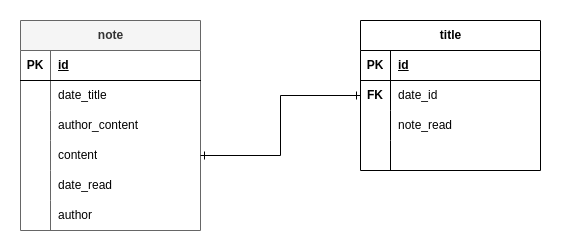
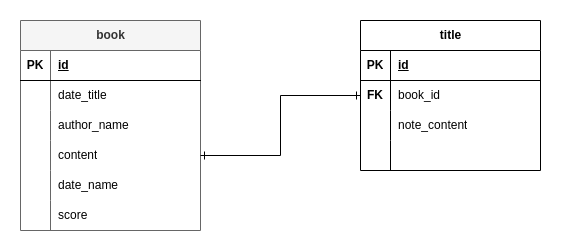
  <mxCell id="0" />
  <mxCell id="1" parent="0" />
- <mxCell id="2" value="note" style="shape=table;startSize=30;container=1;collapsible=1;childLayout=tableLayout;fixedRows=1;rowLines=0;fontStyle=1;align=center;resizeLast=1;html=1;fillColor=#f5f5f5;fontColor=#333333;strokeColor=#666666;" vertex="1" parent="1"><mxGeometry x="20" y="20" width="180" height="210" as="geometry" /></mxCell>
+ <mxCell id="2" value="book" style="shape=table;startSize=30;container=1;collapsible=1;childLayout=tableLayout;fixedRows=1;rowLines=0;fontStyle=1;align=center;resizeLast=1;html=1;fillColor=#f5f5f5;fontColor=#333333;strokeColor=#666666;" vertex="1" parent="1"><mxGeometry x="20" y="20" width="180" height="210" as="geometry" /></mxCell>
  <mxCell id="3" value="" style="shape=tableRow;horizontal=0;startSize=0;swimlaneHead=0;swimlaneBody=0;fillColor=none;collapsible=0;dropTarget=0;points=[[0,0.5],[1,0.5]];portConstraint=eastwest;top=0;left=0;right=0;bottom=1;" vertex="1" parent="2"><mxGeometry y="30" width="180" height="30" as="geometry" /></mxCell>
  <mxCell id="4" value="PK" style="shape=partialRectangle;connectable=0;fillColor=none;top=0;left=0;bottom=0;right=0;fontStyle=1;overflow=hidden;whiteSpace=wrap;html=1;" vertex="1" parent="3"><mxGeometry width="30" height="30" as="geometry"><mxRectangle width="30" height="30" as="alternateBounds" /></mxGeometry></mxCell>
  <mxCell id="5" value="id" style="shape=partialRectangle;connectable=0;fillColor=none;top=0;left=0;bottom=0;right=0;align=left;spacingLeft=6;fontStyle=5;overflow=hidden;whiteSpace=wrap;html=1;" vertex="1" parent="3"><mxGeometry x="30" width="150" height="30" as="geometry"><mxRectangle width="150" height="30" as="alternateBounds" /></mxGeometry></mxCell>
  <mxCell id="6" value="" style="shape=tableRow;horizontal=0;startSize=0;swimlaneHead=0;swimlaneBody=0;fillColor=none;collapsible=0;dropTarget=0;points=[[0,0.5],[1,0.5]];portConstraint=eastwest;top=0;left=0;right=0;bottom=0;" vertex="1" parent="2"><mxGeometry y="60" width="180" height="30" as="geometry" /></mxCell>
  <mxCell id="7" value="" style="shape=partialRectangle;connectable=0;fillColor=none;top=0;left=0;bottom=0;right=0;editable=1;overflow=hidden;whiteSpace=wrap;html=1;" vertex="1" parent="6"><mxGeometry width="30" height="30" as="geometry"><mxRectangle width="30" height="30" as="alternateBounds" /></mxGeometry></mxCell>
  <mxCell id="8" value="date_title" style="shape=partialRectangle;connectable=0;fillColor=none;top=0;left=0;bottom=0;right=0;align=left;spacingLeft=6;overflow=hidden;whiteSpace=wrap;html=1;" vertex="1" parent="6"><mxGeometry x="30" width="150" height="30" as="geometry"><mxRectangle width="150" height="30" as="alternateBounds" /></mxGeometry></mxCell>
  <mxCell id="9" value="" style="shape=tableRow;horizontal=0;startSize=0;swimlaneHead=0;swimlaneBody=0;fillColor=none;collapsible=0;dropTarget=0;points=[[0,0.5],[1,0.5]];portConstraint=eastwest;top=0;left=0;right=0;bottom=0;" vertex="1" parent="2"><mxGeometry y="90" width="180" height="30" as="geometry" /></mxCell>
  <mxCell id="10" value="" style="shape=partialRectangle;connectable=0;fillColor=none;top=0;left=0;bottom=0;right=0;editable=1;overflow=hidden;whiteSpace=wrap;html=1;" vertex="1" parent="9"><mxGeometry width="30" height="30" as="geometry"><mxRectangle width="30" height="30" as="alternateBounds" /></mxGeometry></mxCell>
- <mxCell id="11" value="author_content" style="shape=partialRectangle;connectable=0;fillColor=none;top=0;left=0;bottom=0;right=0;align=left;spacingLeft=6;overflow=hidden;whiteSpace=wrap;html=1;" vertex="1" parent="9"><mxGeometry x="30" width="150" height="30" as="geometry"><mxRectangle width="150" height="30" as="alternateBounds" /></mxGeometry></mxCell>
+ <mxCell id="11" value="author_name" style="shape=partialRectangle;connectable=0;fillColor=none;top=0;left=0;bottom=0;right=0;align=left;spacingLeft=6;overflow=hidden;whiteSpace=wrap;html=1;" vertex="1" parent="9"><mxGeometry x="30" width="150" height="30" as="geometry"><mxRectangle width="150" height="30" as="alternateBounds" /></mxGeometry></mxCell>
  <mxCell id="12" value="" style="shape=tableRow;horizontal=0;startSize=0;swimlaneHead=0;swimlaneBody=0;fillColor=none;collapsible=0;dropTarget=0;points=[[0,0.5],[1,0.5]];portConstraint=eastwest;top=0;left=0;right=0;bottom=0;" vertex="1" parent="2"><mxGeometry y="120" width="180" height="30" as="geometry" /></mxCell>
  <mxCell id="13" value="" style="shape=partialRectangle;connectable=0;fillColor=none;top=0;left=0;bottom=0;right=0;editable=1;overflow=hidden;whiteSpace=wrap;html=1;" vertex="1" parent="12"><mxGeometry width="30" height="30" as="geometry"><mxRectangle width="30" height="30" as="alternateBounds" /></mxGeometry></mxCell>
  <mxCell id="14" value="content" style="shape=partialRectangle;connectable=0;fillColor=none;top=0;left=0;bottom=0;right=0;align=left;spacingLeft=6;overflow=hidden;whiteSpace=wrap;html=1;" vertex="1" parent="12"><mxGeometry x="30" width="150" height="30" as="geometry"><mxRectangle width="150" height="30" as="alternateBounds" /></mxGeometry></mxCell>
  <mxCell id="15" value="" style="shape=tableRow;horizontal=0;startSize=0;swimlaneHead=0;swimlaneBody=0;fillColor=none;collapsible=0;dropTarget=0;points=[[0,0.5],[1,0.5]];portConstraint=eastwest;top=0;left=0;right=0;bottom=0;" vertex="1" parent="2"><mxGeometry y="150" width="180" height="30" as="geometry" /></mxCell>
  <mxCell id="16" value="" style="shape=partialRectangle;connectable=0;fillColor=none;top=0;left=0;bottom=0;right=0;editable=1;overflow=hidden;whiteSpace=wrap;html=1;" vertex="1" parent="15"><mxGeometry width="30" height="30" as="geometry"><mxRectangle width="30" height="30" as="alternateBounds" /></mxGeometry></mxCell>
- <mxCell id="17" value="date_read" style="shape=partialRectangle;connectable=0;fillColor=none;top=0;left=0;bottom=0;right=0;align=left;spacingLeft=6;overflow=hidden;whiteSpace=wrap;html=1;" vertex="1" parent="15"><mxGeometry x="30" width="150" height="30" as="geometry"><mxRectangle width="150" height="30" as="alternateBounds" /></mxGeometry></mxCell>
+ <mxCell id="17" value="date_name" style="shape=partialRectangle;connectable=0;fillColor=none;top=0;left=0;bottom=0;right=0;align=left;spacingLeft=6;overflow=hidden;whiteSpace=wrap;html=1;" vertex="1" parent="15"><mxGeometry x="30" width="150" height="30" as="geometry"><mxRectangle width="150" height="30" as="alternateBounds" /></mxGeometry></mxCell>
  <mxCell id="18" value="" style="shape=tableRow;horizontal=0;startSize=0;swimlaneHead=0;swimlaneBody=0;fillColor=none;collapsible=0;dropTarget=0;points=[[0,0.5],[1,0.5]];portConstraint=eastwest;top=0;left=0;right=0;bottom=0;" vertex="1" parent="2"><mxGeometry y="180" width="180" height="30" as="geometry" /></mxCell>
  <mxCell id="19" value="" style="shape=partialRectangle;connectable=0;fillColor=none;top=0;left=0;bottom=0;right=0;editable=1;overflow=hidden;whiteSpace=wrap;html=1;" vertex="1" parent="18"><mxGeometry width="30" height="30" as="geometry"><mxRectangle width="30" height="30" as="alternateBounds" /></mxGeometry></mxCell>
- <mxCell id="20" value="author" style="shape=partialRectangle;connectable=0;fillColor=none;top=0;left=0;bottom=0;right=0;align=left;spacingLeft=6;overflow=hidden;whiteSpace=wrap;html=1;" vertex="1" parent="18"><mxGeometry x="30" width="150" height="30" as="geometry"><mxRectangle width="150" height="30" as="alternateBounds" /></mxGeometry></mxCell>
+ <mxCell id="20" value="score" style="shape=partialRectangle;connectable=0;fillColor=none;top=0;left=0;bottom=0;right=0;align=left;spacingLeft=6;overflow=hidden;whiteSpace=wrap;html=1;" vertex="1" parent="18"><mxGeometry x="30" width="150" height="30" as="geometry"><mxRectangle width="150" height="30" as="alternateBounds" /></mxGeometry></mxCell>
  <mxCell id="21" value="title" style="shape=table;startSize=30;container=1;collapsible=1;childLayout=tableLayout;fixedRows=1;rowLines=0;fontStyle=1;align=center;resizeLast=1;html=1;" vertex="1" parent="1"><mxGeometry x="360" y="20" width="180" height="150" as="geometry" /></mxCell>
  <mxCell id="22" value="" style="shape=tableRow;horizontal=0;startSize=0;swimlaneHead=0;swimlaneBody=0;fillColor=none;collapsible=0;dropTarget=0;points=[[0,0.5],[1,0.5]];portConstraint=eastwest;top=0;left=0;right=0;bottom=1;" vertex="1" parent="21"><mxGeometry y="30" width="180" height="30" as="geometry" /></mxCell>
  <mxCell id="23" value="PK" style="shape=partialRectangle;connectable=0;fillColor=none;top=0;left=0;bottom=0;right=0;fontStyle=1;overflow=hidden;whiteSpace=wrap;html=1;" vertex="1" parent="22"><mxGeometry width="30" height="30" as="geometry"><mxRectangle width="30" height="30" as="alternateBounds" /></mxGeometry></mxCell>
  <mxCell id="24" value="id" style="shape=partialRectangle;connectable=0;fillColor=none;top=0;left=0;bottom=0;right=0;align=left;spacingLeft=6;fontStyle=5;overflow=hidden;whiteSpace=wrap;html=1;" vertex="1" parent="22"><mxGeometry x="30" width="150" height="30" as="geometry"><mxRectangle width="150" height="30" as="alternateBounds" /></mxGeometry></mxCell>
  <mxCell id="25" value="" style="shape=tableRow;horizontal=0;startSize=0;swimlaneHead=0;swimlaneBody=0;fillColor=none;collapsible=0;dropTarget=0;points=[[0,0.5],[1,0.5]];portConstraint=eastwest;top=0;left=0;right=0;bottom=0;" vertex="1" parent="21"><mxGeometry y="60" width="180" height="30" as="geometry" /></mxCell>
  <mxCell id="26" value="&lt;b&gt;FK&lt;/b&gt;" style="shape=partialRectangle;connectable=0;fillColor=none;top=0;left=0;bottom=0;right=0;editable=1;overflow=hidden;whiteSpace=wrap;html=1;" vertex="1" parent="25"><mxGeometry width="30" height="30" as="geometry"><mxRectangle width="30" height="30" as="alternateBounds" /></mxGeometry></mxCell>
- <mxCell id="27" value="date_id" style="shape=partialRectangle;connectable=0;fillColor=none;top=0;left=0;bottom=0;right=0;align=left;spacingLeft=6;overflow=hidden;whiteSpace=wrap;html=1;" vertex="1" parent="25"><mxGeometry x="30" width="150" height="30" as="geometry"><mxRectangle width="150" height="30" as="alternateBounds" /></mxGeometry></mxCell>
+ <mxCell id="27" value="book_id" style="shape=partialRectangle;connectable=0;fillColor=none;top=0;left=0;bottom=0;right=0;align=left;spacingLeft=6;overflow=hidden;whiteSpace=wrap;html=1;" vertex="1" parent="25"><mxGeometry x="30" width="150" height="30" as="geometry"><mxRectangle width="150" height="30" as="alternateBounds" /></mxGeometry></mxCell>
  <mxCell id="28" value="" style="shape=tableRow;horizontal=0;startSize=0;swimlaneHead=0;swimlaneBody=0;fillColor=none;collapsible=0;dropTarget=0;points=[[0,0.5],[1,0.5]];portConstraint=eastwest;top=0;left=0;right=0;bottom=0;" vertex="1" parent="21"><mxGeometry y="90" width="180" height="30" as="geometry" /></mxCell>
  <mxCell id="29" value="" style="shape=partialRectangle;connectable=0;fillColor=none;top=0;left=0;bottom=0;right=0;editable=1;overflow=hidden;whiteSpace=wrap;html=1;" vertex="1" parent="28"><mxGeometry width="30" height="30" as="geometry"><mxRectangle width="30" height="30" as="alternateBounds" /></mxGeometry></mxCell>
- <mxCell id="30" value="note_read" style="shape=partialRectangle;connectable=0;fillColor=none;top=0;left=0;bottom=0;right=0;align=left;spacingLeft=6;overflow=hidden;whiteSpace=wrap;html=1;" vertex="1" parent="28"><mxGeometry x="30" width="150" height="30" as="geometry"><mxRectangle width="150" height="30" as="alternateBounds" /></mxGeometry></mxCell>
+ <mxCell id="30" value="note_content" style="shape=partialRectangle;connectable=0;fillColor=none;top=0;left=0;bottom=0;right=0;align=left;spacingLeft=6;overflow=hidden;whiteSpace=wrap;html=1;" vertex="1" parent="28"><mxGeometry x="30" width="150" height="30" as="geometry"><mxRectangle width="150" height="30" as="alternateBounds" /></mxGeometry></mxCell>
  <mxCell id="31" value="" style="shape=tableRow;horizontal=0;startSize=0;swimlaneHead=0;swimlaneBody=0;fillColor=none;collapsible=0;dropTarget=0;points=[[0,0.5],[1,0.5]];portConstraint=eastwest;top=0;left=0;right=0;bottom=0;" vertex="1" parent="21"><mxGeometry y="120" width="180" height="30" as="geometry" /></mxCell>
  <mxCell id="32" value="" style="shape=partialRectangle;connectable=0;fillColor=none;top=0;left=0;bottom=0;right=0;editable=1;overflow=hidden;whiteSpace=wrap;html=1;" vertex="1" parent="31"><mxGeometry width="30" height="30" as="geometry"><mxRectangle width="30" height="30" as="alternateBounds" /></mxGeometry></mxCell>
  <mxCell id="33" value="" style="shape=partialRectangle;connectable=0;fillColor=none;top=0;left=0;bottom=0;right=0;align=left;spacingLeft=6;overflow=hidden;whiteSpace=wrap;html=1;" vertex="1" parent="31"><mxGeometry x="30" width="150" height="30" as="geometry"><mxRectangle width="150" height="30" as="alternateBounds" /></mxGeometry></mxCell>
  <mxCell id="34" style="edgeStyle=orthogonalEdgeStyle;rounded=0;orthogonalLoop=1;jettySize=auto;html=1;exitX=1;exitY=0.5;exitDx=0;exitDy=0;targetPerimeterSpacing=0;endArrow=ERone;endFill=0;startArrow=ERone;startFill=0;" edge="1" parent="1" source="12" target="25"><mxGeometry relative="1" as="geometry" /></mxCell>
